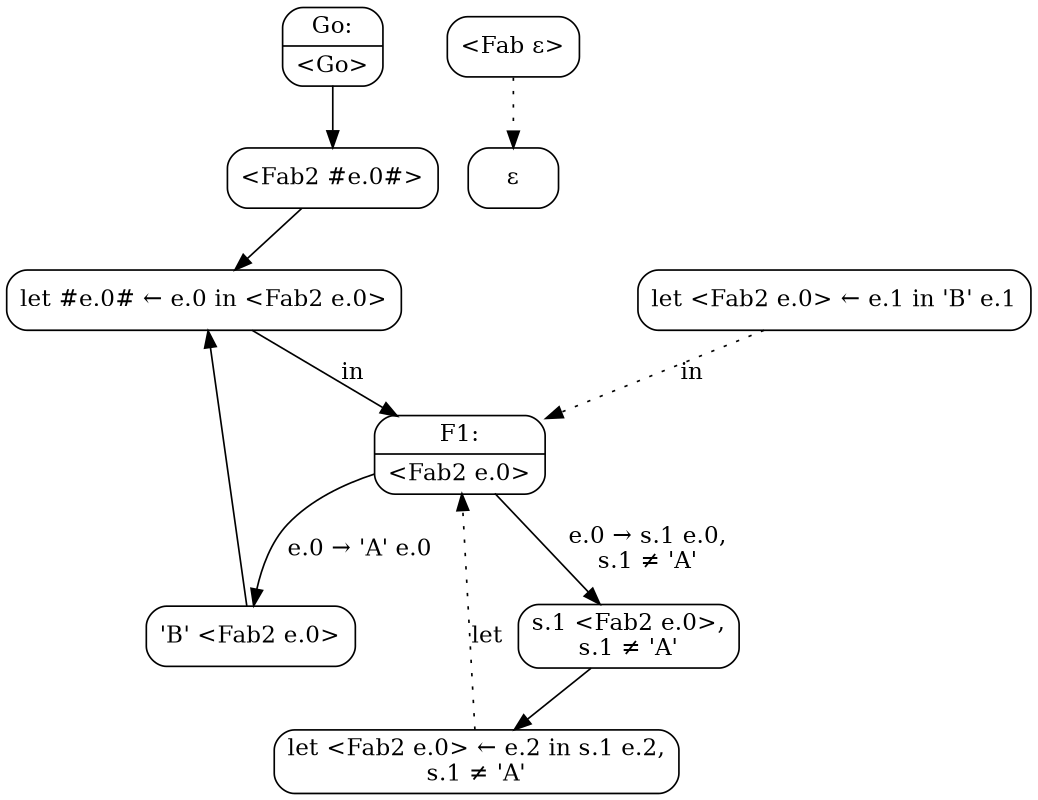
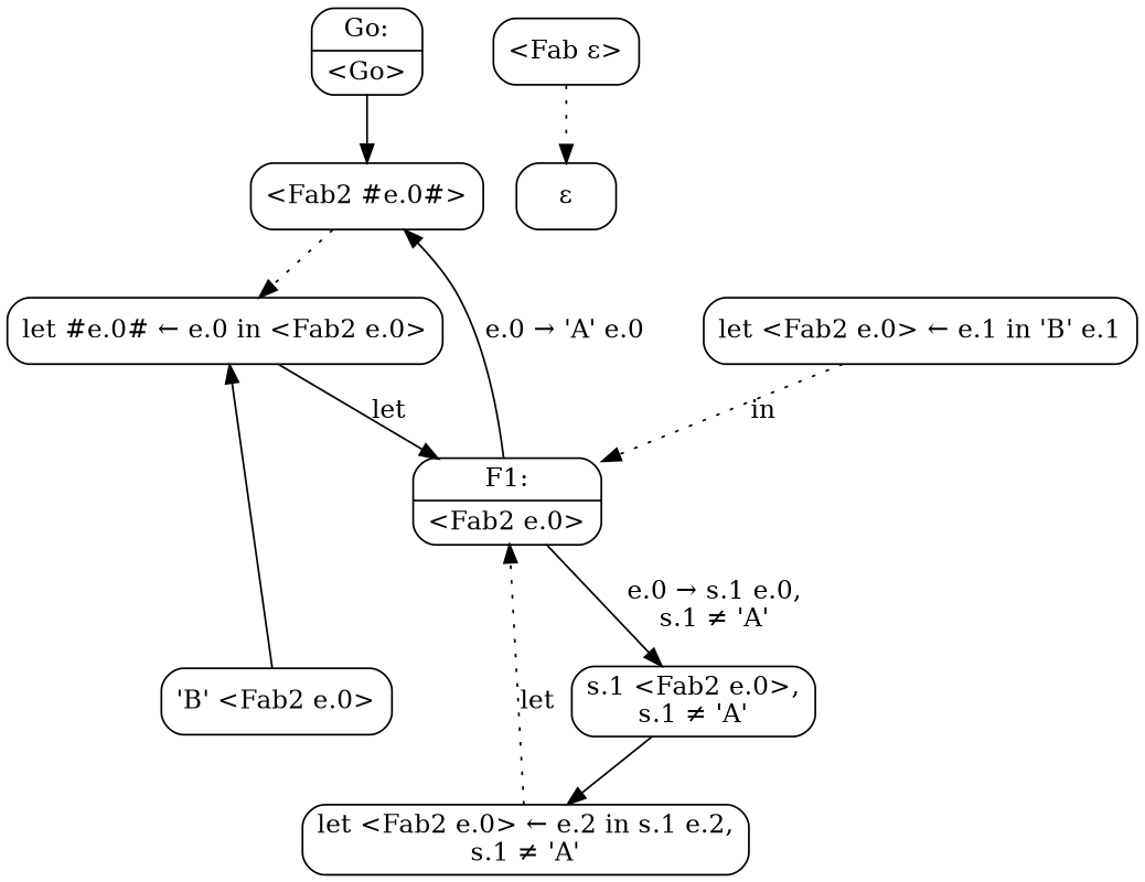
  digraph {
    node [shape=box style=rounded]
    n1 [label="{Go:|\<Go\>}" shape=record]
    n2 [label="<Fab2 #e.0#>"]
    n3 [label="let #e.0# ← e.0 in <Fab2 e.0>"]
    n4 [label="{F1:|\<Fab2 e.0\>}" shape=record]
    n5 [label="'B' <Fab2 e.0>"]
    n6 [label="s.1 <Fab2 e.0>,\ns.1 ≠ 'A'"]
    n7 [label="let <Fab2 e.0> ← e.2 in s.1 e.2,\ns.1 ≠ 'A'"]
    n8 [label="<Fab ε>"]
    n9 [label="ε"]
    n10 [label="let <Fab2 e.0> ← e.1 in 'B' e.1"]
    n1 -> n2
-   n2 -> n3
-   n3 -> n4 [label=in]
-   n4 -> n5 [label="e.0 → 'A' e.0"]
+   n2 -> n3 [style=dotted]
+   n3 -> n4 [label=let]
+   n4 -> n2 [label="e.0 → 'A' e.0"]
    n4 -> n6 [label="e.0 → s.1 e.0,\ns.1 ≠ 'A'"]
    n5 -> n3
    n6 -> n7
    n7 -> n4 [label=let style=dotted]
    n8 -> n9 [style=dotted]
    n10 -> n4 [label=in style=dotted]
  }
